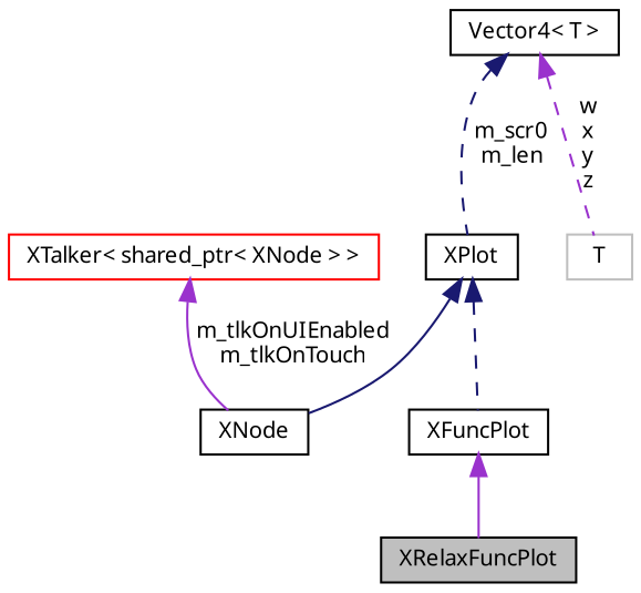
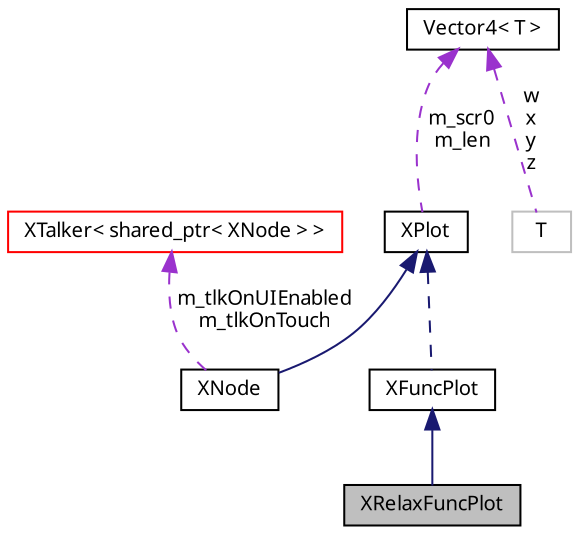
  digraph {
    node [color=black fillcolor=white fontname="FreeSans.ttf" fontsize=10 shape=record style=filled]
    edge [color=midnightblue dir=back fontname="FreeSans.ttf" fontsize=10 labelfontname="FreeSans.ttf" labelfontsize=10 style=dashed]
    n1 [fillcolor=grey75 fontcolor=black height=0.2 label=XRelaxFuncPlot width=0.4]
    n2 [height=0.2 label=XFuncPlot width=0.4]
    n3 [height=0.2 label=XPlot width=0.4]
    n4 [height=0.2 label=XNode width=0.4]
    n5 [color=red height=0.2 label="XTalker\< shared_ptr\< XNode \> \>" width=0.4]
    n6 [height=0.2 label="Vector4\< T \>" width=0.4]
    n7 [color=grey75 height=0.2 label=T width=0.4]
-   n2 -> n1 [color=darkorchid3 style=solid]
+   n2 -> n1 [style=solid]
    n3 -> n2
    n3 -> n4 [style=solid]
-   n5 -> n4 [color=darkorchid3 label="m_tlkOnUIEnabled\nm_tlkOnTouch" style=solid]
-   n6 -> n3 [label="m_scr0\nm_len"]
+   n5 -> n4 [color=darkorchid3 label="m_tlkOnUIEnabled\nm_tlkOnTouch"]
+   n6 -> n3 [color=darkorchid3 label="m_scr0\nm_len"]
    n6 -> n7 [color=darkorchid3 label="w\nx\ny\nz"]
  }
